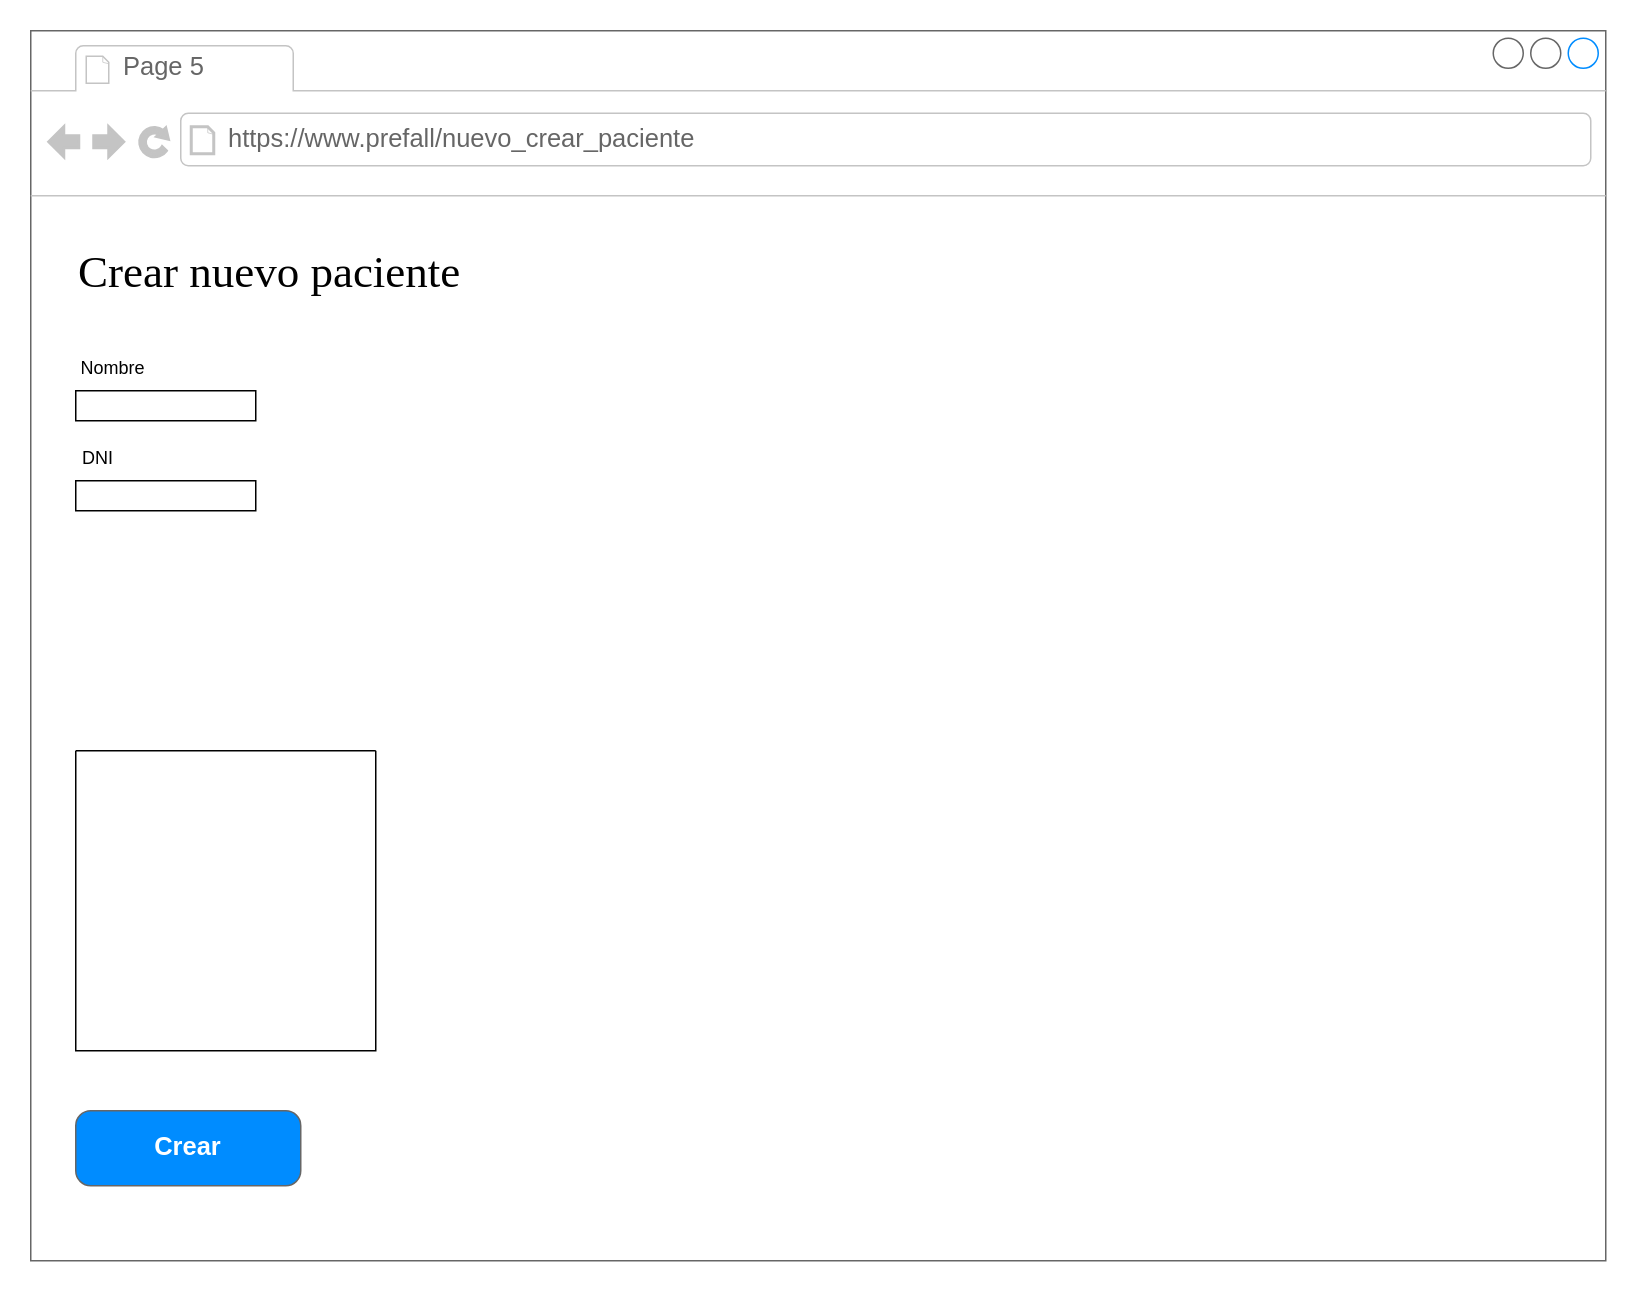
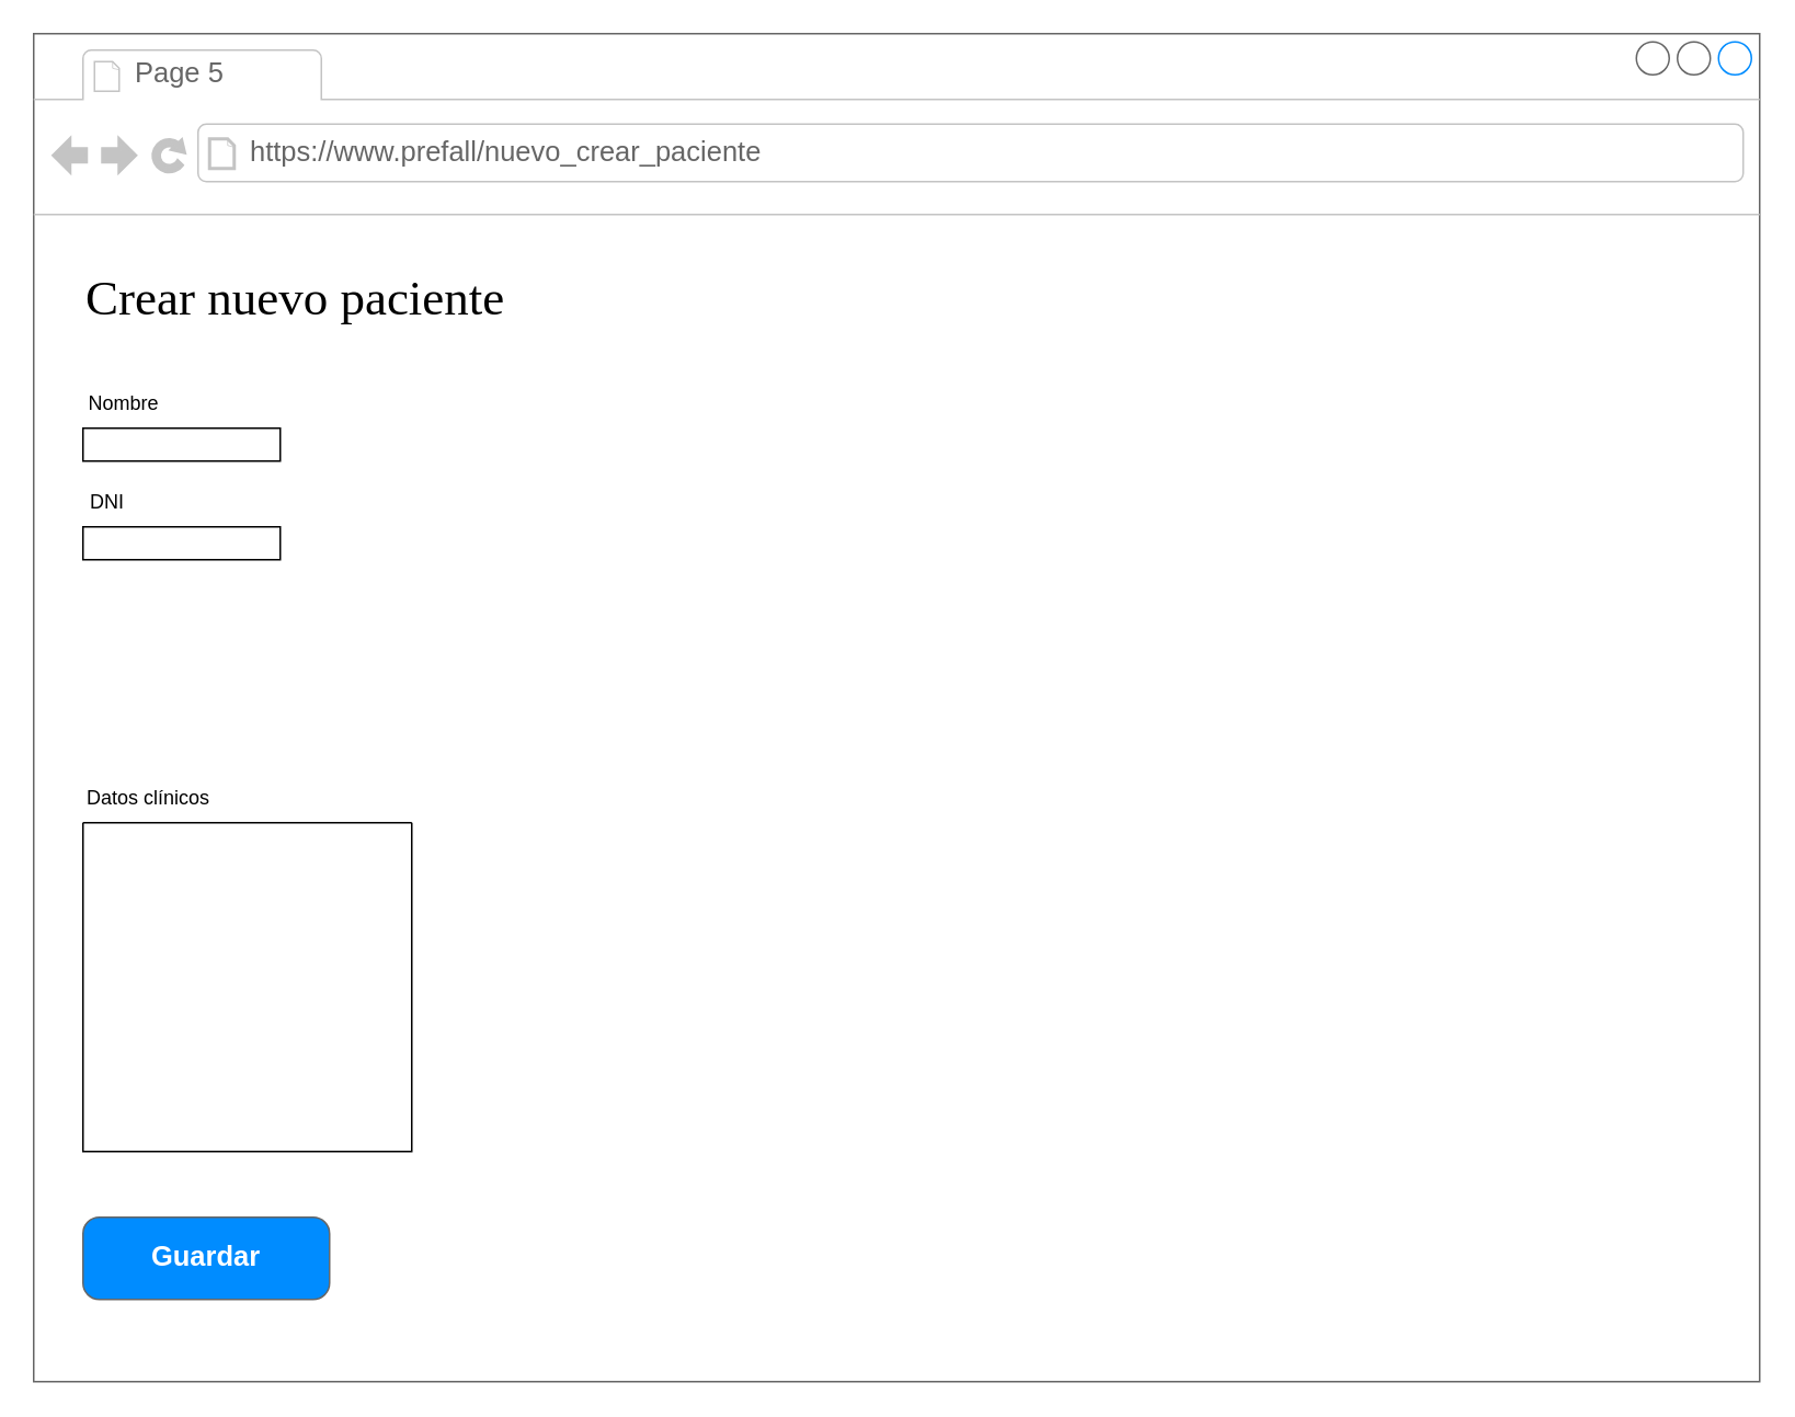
  <mxCell id="0" />
  <mxCell id="1" parent="0" />
  <mxCell id="2" value="" style="strokeWidth=1;shadow=0;dashed=0;align=center;html=1;shape=mxgraph.mockup.containers.browserWindow;rSize=0;strokeColor=#666666;mainText=,;recursiveResize=0;rounded=0;labelBackgroundColor=none;fontFamily=Verdana;fontSize=12" parent="1" vertex="1"><mxGeometry x="20" y="20" width="1050" height="820" as="geometry" /></mxCell>
  <mxCell id="3" value="Page 5" style="strokeWidth=1;shadow=0;dashed=0;align=center;html=1;shape=mxgraph.mockup.containers.anchor;fontSize=17;fontColor=#666666;align=left;" parent="2" vertex="1"><mxGeometry x="60" y="12" width="110" height="26" as="geometry" /></mxCell>
  <mxCell id="4" value="https://www.prefall/nuevo_crear_paciente" style="strokeWidth=1;shadow=0;dashed=0;align=center;html=1;shape=mxgraph.mockup.containers.anchor;rSize=0;fontSize=17;fontColor=#666666;align=left;" parent="2" vertex="1"><mxGeometry x="130" y="60" width="250" height="26" as="geometry" /></mxCell>
  <mxCell id="5" value="Crear nuevo paciente" style="text;html=1;points=[];align=left;verticalAlign=top;spacingTop=-4;fontSize=30;fontFamily=Verdana" parent="2" vertex="1"><mxGeometry x="30" y="140" width="340" height="50" as="geometry" /></mxCell>
  <mxCell id="6" value="Nombre" style="text;html=1;strokeColor=none;fillColor=none;align=center;verticalAlign=middle;whiteSpace=wrap;rounded=0;" vertex="1" parent="2"><mxGeometry x="30" y="210" width="50" height="30" as="geometry" /></mxCell>
  <mxCell id="7" value="" style="rounded=0;whiteSpace=wrap;html=1;" vertex="1" parent="2"><mxGeometry x="30" y="240" width="120" height="20" as="geometry" /></mxCell>
  <mxCell id="8" value="DNI" style="text;html=1;strokeColor=none;fillColor=none;align=center;verticalAlign=middle;whiteSpace=wrap;rounded=0;" vertex="1" parent="2"><mxGeometry x="30" y="270" width="30" height="30" as="geometry" /></mxCell>
  <mxCell id="9" value="" style="rounded=0;whiteSpace=wrap;html=1;" vertex="1" parent="2"><mxGeometry x="30" y="300" width="120" height="20" as="geometry" /></mxCell>
+ <mxCell id="10" value="Datos clínicos" style="text;html=1;strokeColor=none;fillColor=none;align=center;verticalAlign=middle;whiteSpace=wrap;rounded=0;" vertex="1" parent="2"><mxGeometry x="30" y="450" width="80" height="30" as="geometry" /></mxCell>
  <mxCell id="11" value="" style="swimlane;startSize=0;" vertex="1" parent="2"><mxGeometry x="30" y="480" width="200" height="200" as="geometry" /></mxCell>
- <mxCell id="12" value="Crear" style="strokeWidth=1;shadow=0;dashed=0;align=center;html=1;shape=mxgraph.mockup.buttons.button;strokeColor=#666666;fontColor=#ffffff;mainText=;buttonStyle=round;fontSize=17;fontStyle=1;fillColor=#008cff;whiteSpace=wrap;" vertex="1" parent="2"><mxGeometry x="30" y="720" width="150" height="50" as="geometry" /></mxCell>
+ <mxCell id="12" value="Guardar" style="strokeWidth=1;shadow=0;dashed=0;align=center;html=1;shape=mxgraph.mockup.buttons.button;strokeColor=#666666;fontColor=#ffffff;mainText=;buttonStyle=round;fontSize=17;fontStyle=1;fillColor=#008cff;whiteSpace=wrap;" vertex="1" parent="2"><mxGeometry x="30" y="720" width="150" height="50" as="geometry" /></mxCell>
